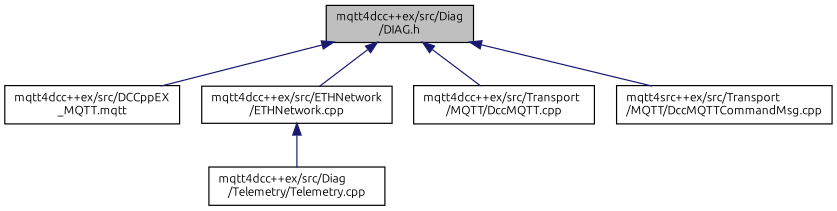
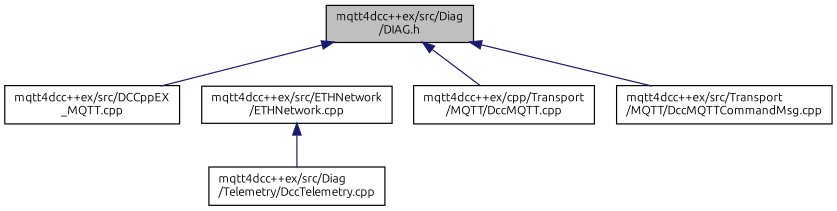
  digraph {
    fontname=Ubuntu
    node [color=black fillcolor=white fontname=Ubuntu fontsize=10 shape=record style=filled]
    edge [color=midnightblue dir=back fontname=Ubuntu fontsize=10 labelfontname=Helvetica labelfontsize=10 style=solid]
    n1 [fillcolor=grey75 fontcolor=black height=0.2 label="mqtt4dcc++ex/src/Diag\l/DIAG.h" width=0.4]
-   n2 [height=0.2 label="mqtt4dcc++ex/src/DCCppEX\l_MQTT.mqtt" width=0.4]
+   n2 [height=0.2 label="mqtt4dcc++ex/src/DCCppEX\l_MQTT.cpp" width=0.4]
    n3 [height=0.2 label="mqtt4dcc++ex/src/ETHNetwork\l/ETHNetwork.cpp" width=0.4]
-   n4 [height=0.2 label="mqtt4dcc++ex/src/Transport\l/MQTT/DccMQTT.cpp" width=0.4]
-   n5 [height=0.2 label="mqtt4src++ex/src/Transport\l/MQTT/DccMQTTCommandMsg.cpp" width=0.4]
-   n6 [height=0.2 label="mqtt4dcc++ex/src/Diag\l/Telemetry/Telemetry.cpp" width=0.4]
+   n4 [height=0.2 label="mqtt4dcc++ex/cpp/Transport\l/MQTT/DccMQTT.cpp" width=0.4]
+   n5 [height=0.2 label="mqtt4dcc++ex/src/Transport\l/MQTT/DccMQTTCommandMsg.cpp" width=0.4]
+   n6 [height=0.2 label="mqtt4dcc++ex/src/Diag\l/Telemetry/DccTelemetry.cpp" width=0.4]
    n1 -> n2
-   n1 -> n3
    n1 -> n4
    n1 -> n5
    n3 -> n6
  }
